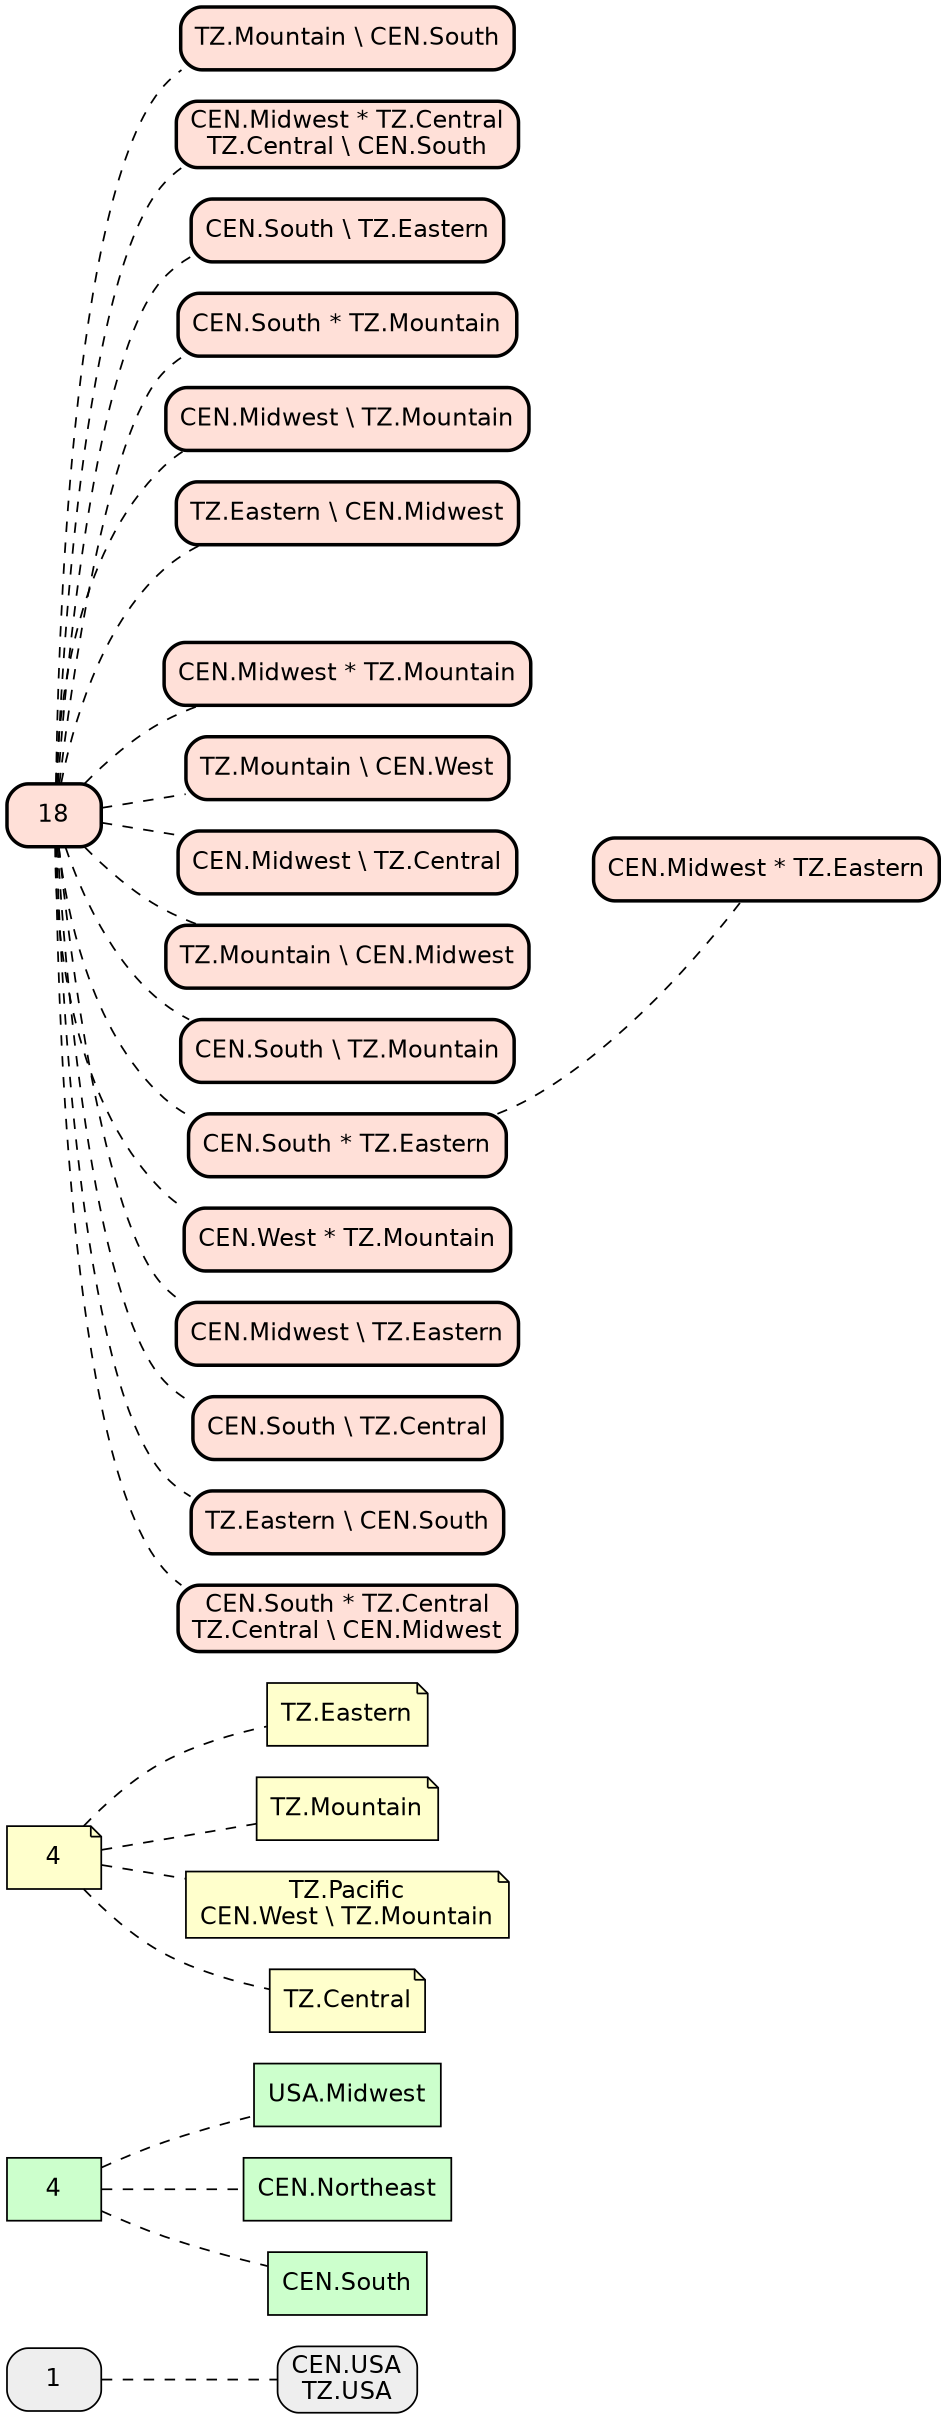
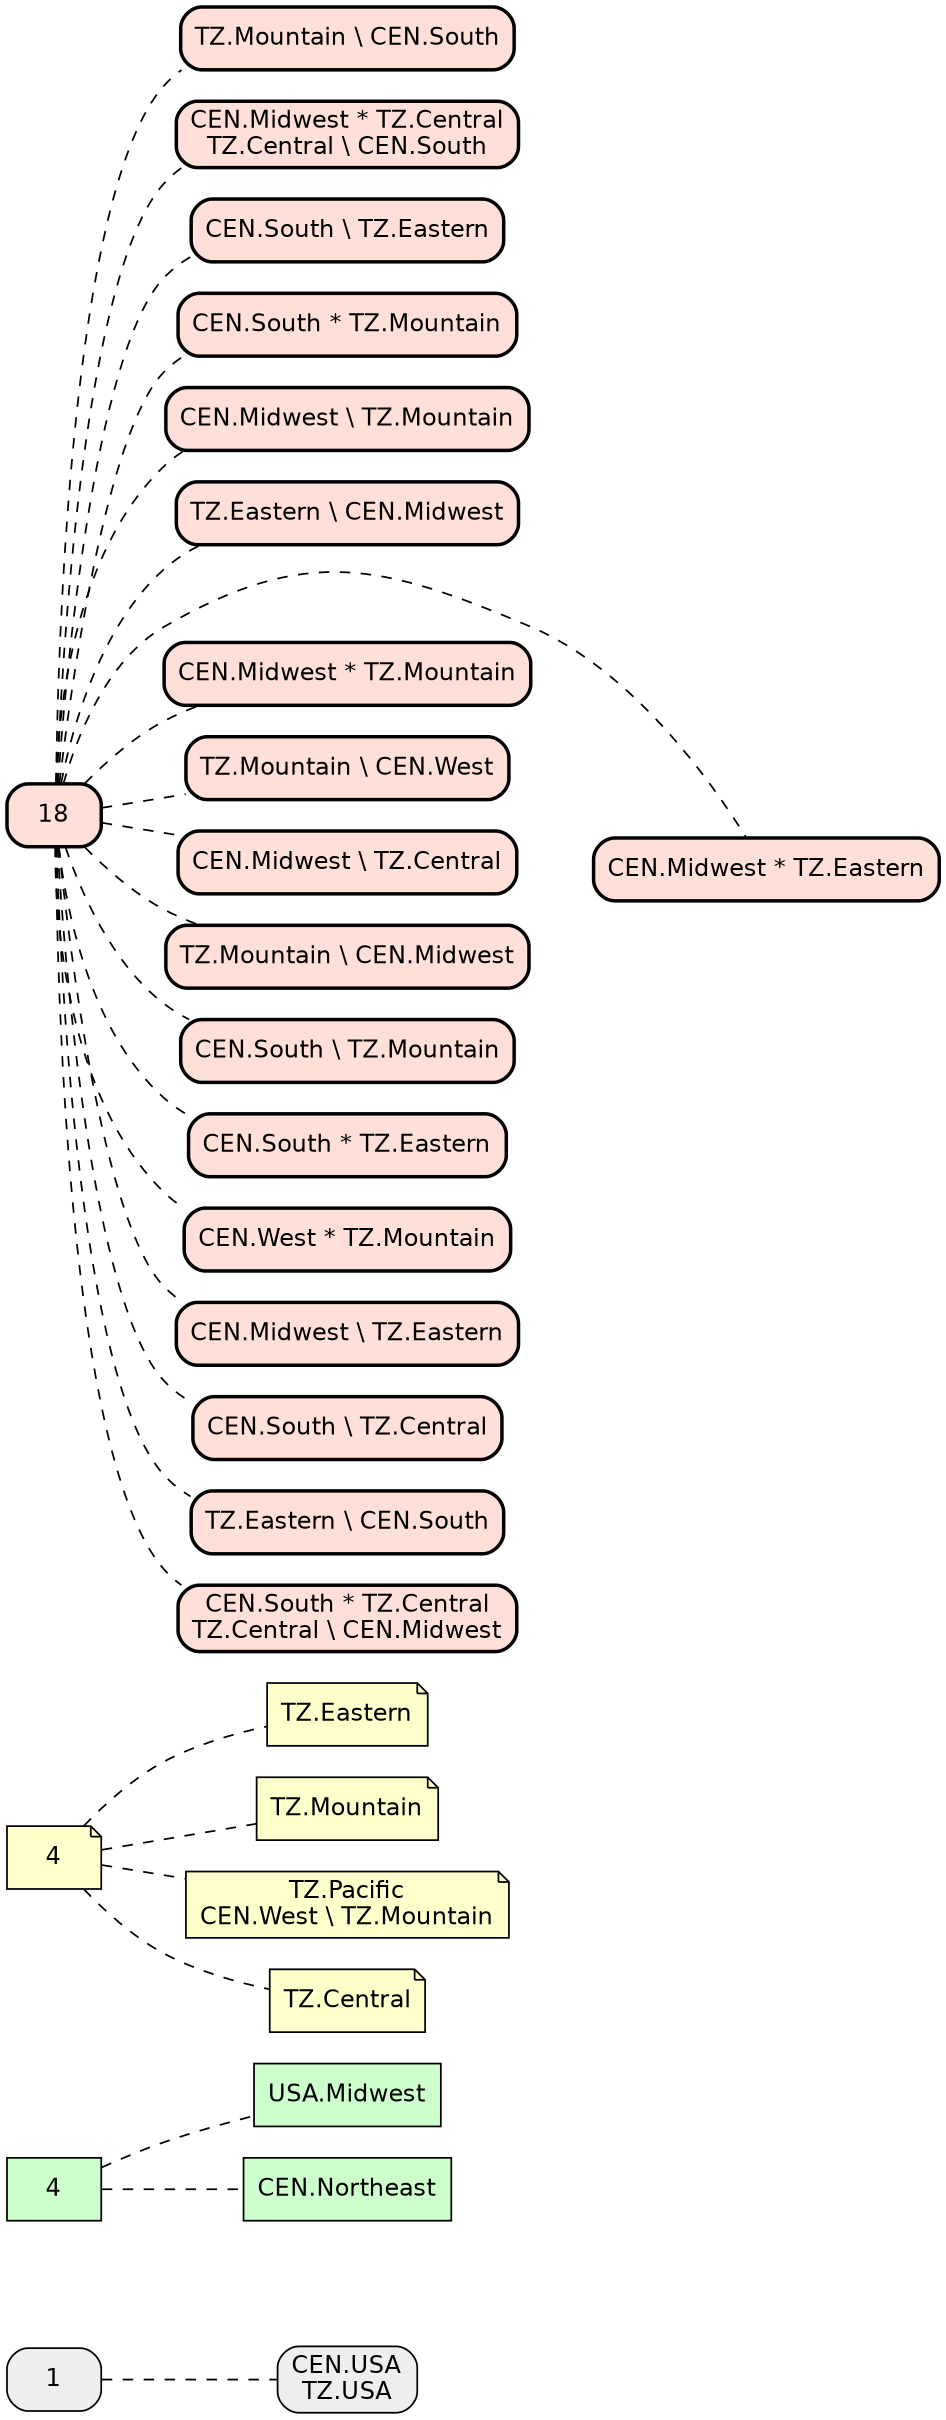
  graph {
    rankdir=LR
    node [fillcolor="#FFE0D8" fontname=helvetica shape=box style="filled,rounded,bold"]
    edge [style=dashed]
    n1 [fillcolor="#EEEEEE" label=1 style="filled,rounded"]
    n2 [fillcolor="#EEEEEE" label="CEN.USA\nTZ.USA" style="filled,rounded"]
    n3 [fillcolor="#CCFFCC" label=4 style=filled]
    n4 [fillcolor="#CCFFCC" label="USA.Midwest" style=filled]
    n5 [fillcolor="#CCFFCC" label="CEN.Northeast" style=filled]
-   n6 [fillcolor="#CCFFCC" label="CEN.South" style=filled]
    n7 [fillcolor="#FFFFCC" label=4 shape=note style=filled]
    n8 [fillcolor="#FFFFCC" label="TZ.Eastern" shape=note style=filled]
    n9 [fillcolor="#FFFFCC" label="TZ.Mountain" shape=note style=filled]
    n10 [fillcolor="#FFFFCC" label="TZ.Pacific\nCEN.West \\ TZ.Mountain" shape=note style=filled]
    n11 [fillcolor="#FFFFCC" label="TZ.Central" shape=note style=filled]
    n12 [label=18]
    n13 [label="TZ.Mountain \\ CEN.South"]
    n14 [label="CEN.Midwest * TZ.Central\nTZ.Central \\ CEN.South"]
    n15 [label="CEN.South \\ TZ.Eastern"]
    n16 [label="CEN.South * TZ.Mountain"]
    n17 [label="CEN.Midwest \\ TZ.Mountain"]
    n18 [label="TZ.Eastern \\ CEN.Midwest"]
    n19 [label="CEN.Midwest * TZ.Eastern"]
    n20 [label="CEN.Midwest * TZ.Mountain"]
    n21 [label="TZ.Mountain \\ CEN.West"]
    n22 [label="CEN.Midwest \\ TZ.Central"]
    n23 [label="TZ.Mountain \\ CEN.Midwest"]
    n24 [label="CEN.South \\ TZ.Mountain"]
    n25 [label="CEN.South * TZ.Eastern"]
    n26 [label="CEN.West * TZ.Mountain"]
    n27 [label="CEN.Midwest \\ TZ.Eastern"]
    n28 [label="CEN.South \\ TZ.Central"]
    n29 [label="TZ.Eastern \\ CEN.South"]
    n30 [label="CEN.South * TZ.Central\nTZ.Central \\ CEN.Midwest"]
    n1 -- n2
    n3 -- n4
    n3 -- n5
-   n3 -- n6
    n7 -- n8
    n7 -- n9
    n7 -- n10
    n7 -- n11
    n12 -- n13
    n12 -- n14
    n12 -- n15
    n12 -- n16
    n12 -- n17
    n12 -- n18
-   n25 -- n19
+   n12 -- n19
    n12 -- n20
    n12 -- n21
    n12 -- n22
    n12 -- n23
    n12 -- n24
    n12 -- n25
    n12 -- n26
    n12 -- n27
    n12 -- n28
    n12 -- n29
    n12 -- n30
  }
